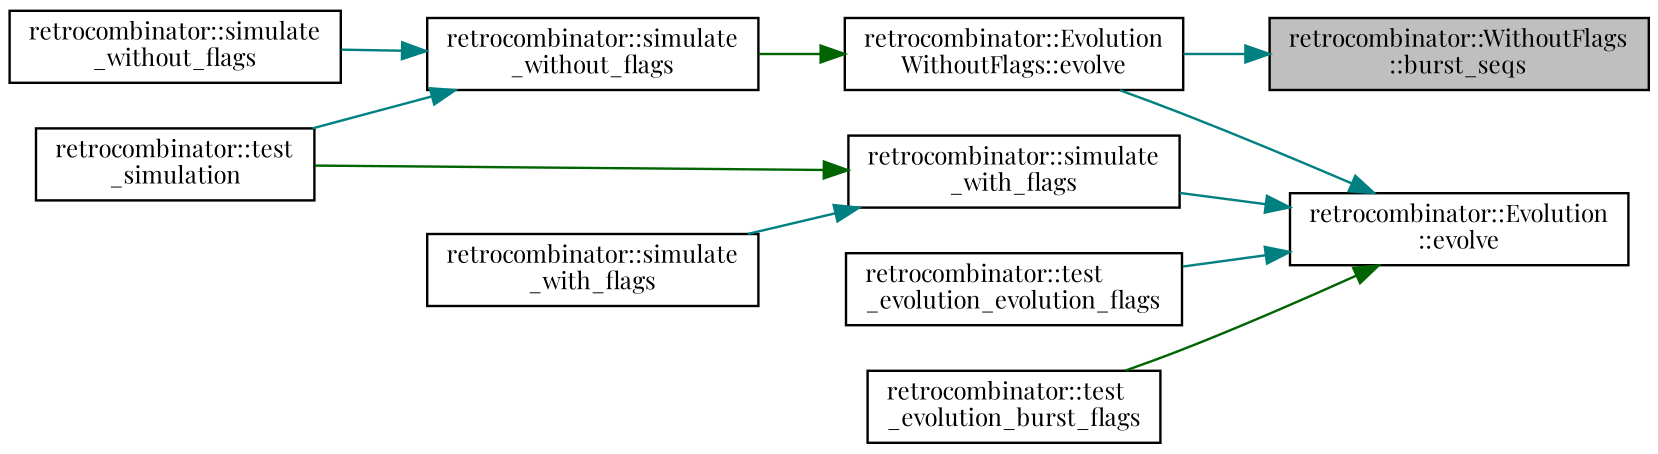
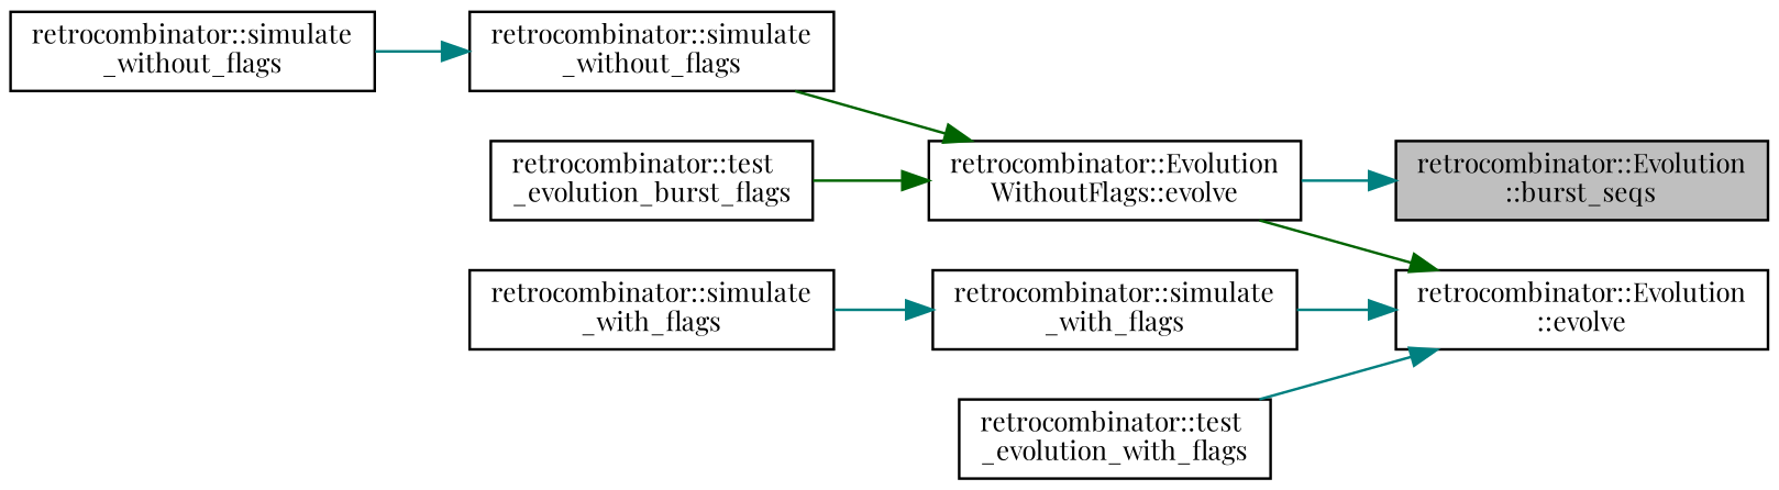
  digraph {
    fontname="Playfair Display"
    rankdir=RL
    node [color=black fillcolor=white fontname="Playfair Display" fontsize=10 shape=record style=filled]
    edge [color=teal dir=back fontname="Playfair Display" fontsize=10 labelfontname=Helvetica labelfontsize=10 style=solid]
-   n1 [fillcolor=grey75 fontcolor=black height=0.2 label="retrocombinator::WithoutFlags\l::burst_seqs" width=0.4]
+   n1 [fillcolor=grey75 fontcolor=black height=0.2 label="retrocombinator::Evolution\l::burst_seqs" width=0.4]
    n2 [height=0.2 label="retrocombinator::Evolution\lWithoutFlags::evolve" width=0.4]
    n3 [height=0.2 label="retrocombinator::Evolution\l::evolve" width=0.4]
    n4 [height=0.2 label="retrocombinator::simulate\l_with_flags" width=0.4]
-   n5 [height=0.2 label="retrocombinator::test\l_evolution_evolution_flags" width=0.4]
+   n5 [height=0.2 label="retrocombinator::test\l_evolution_with_flags" width=0.4]
    n6 [height=0.2 label="retrocombinator::simulate\l_without_flags" width=0.4]
    n7 [height=0.2 label="retrocombinator::test\l_evolution_burst_flags" width=0.4]
-   n8 [height=0.2 label="retrocombinator::test\l_simulation" width=0.4]
    n9 [height=0.2 label="retrocombinator::simulate\l_with_flags" width=0.4]
    n10 [height=0.2 label="retrocombinator::simulate\l_without_flags" width=0.4]
    n1 -> n2
    n2 -> n6 [color=darkgreen]
-   n3 -> n7 [color=darkgreen]
-   n3 -> n2
+   n2 -> n7 [color=darkgreen]
+   n3 -> n2 [color=darkgreen]
    n3 -> n4
    n3 -> n5
-   n4 -> n8 [color=darkgreen]
    n4 -> n9
-   n6 -> n8
    n6 -> n10
  }
